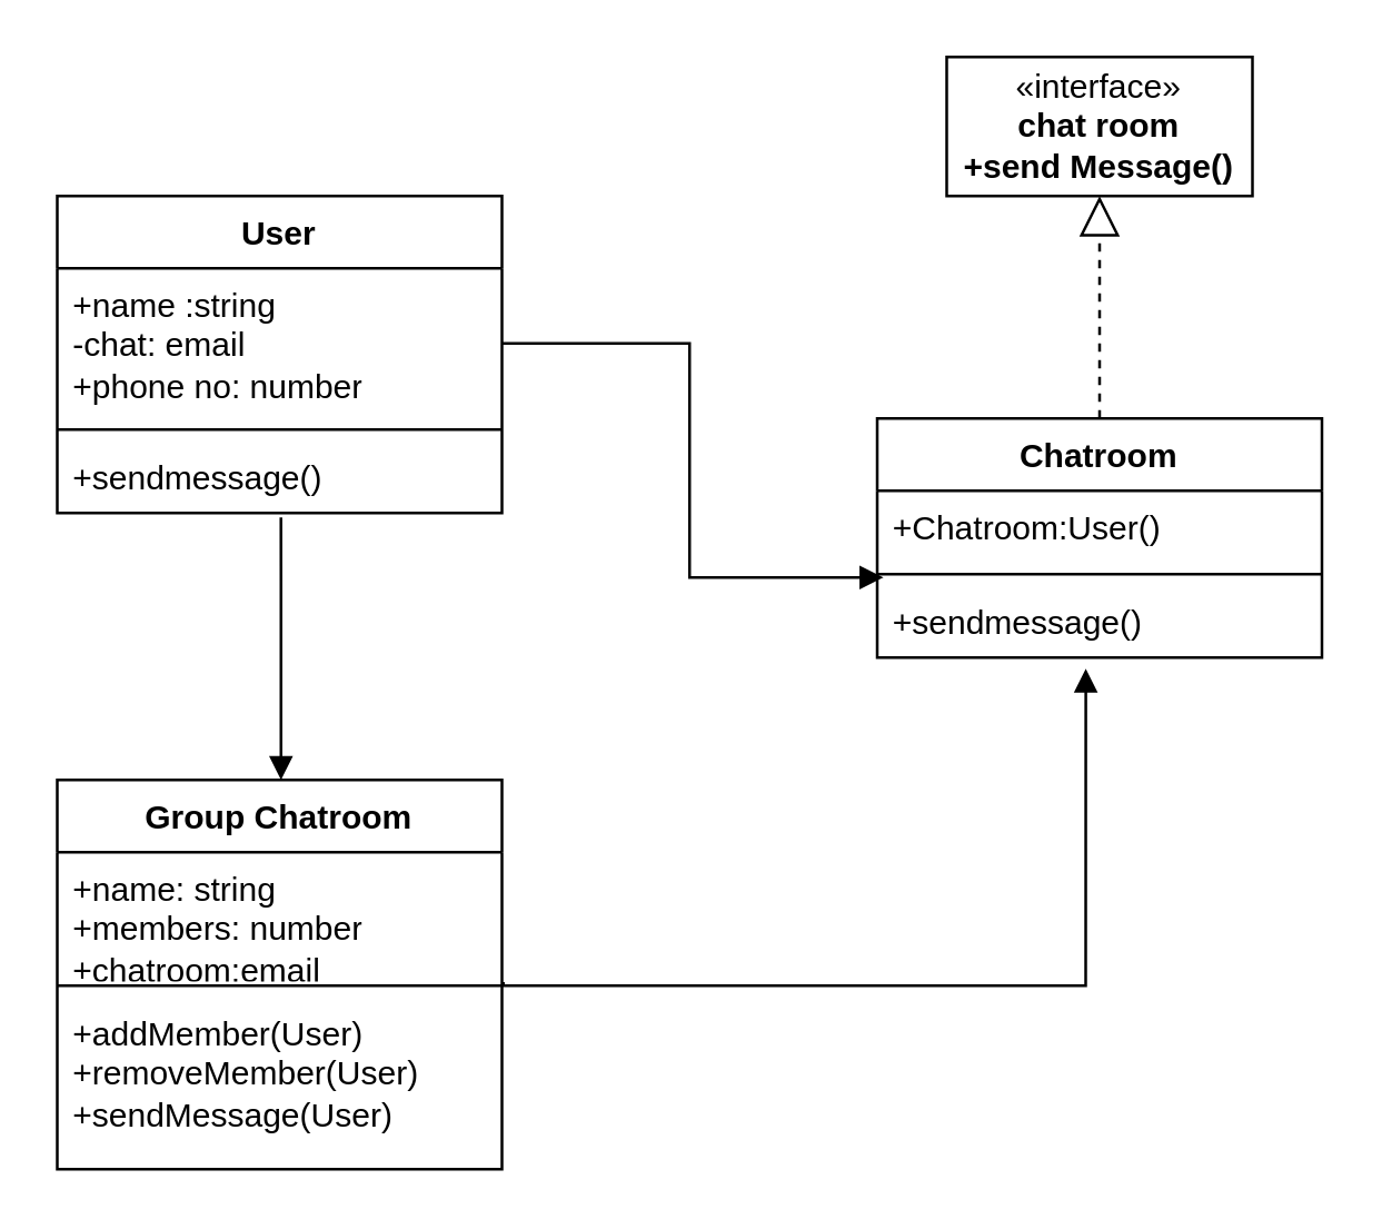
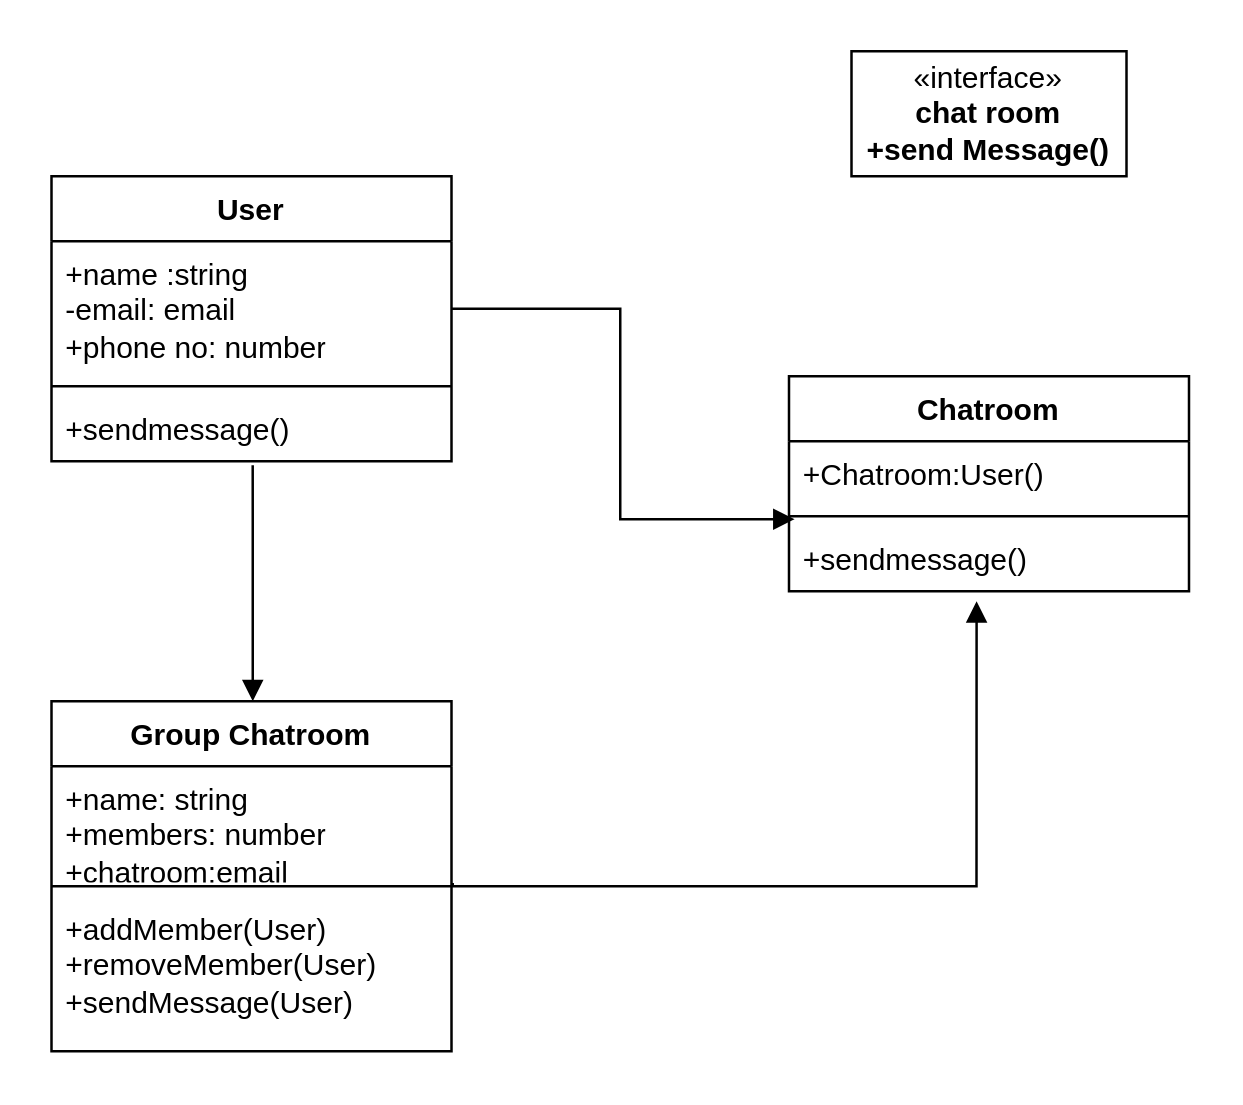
  <mxCell id="0" />
  <mxCell id="1" parent="0" />
  <mxCell id="2" value="Group Chatroom" style="swimlane;fontStyle=1;align=center;verticalAlign=top;childLayout=stackLayout;horizontal=1;startSize=26;horizontalStack=0;resizeParent=1;resizeParentMax=0;resizeLast=0;collapsible=1;marginBottom=0;whiteSpace=wrap;html=1;" vertex="1" parent="1"><mxGeometry x="20" y="280" width="160" height="140" as="geometry" /></mxCell>
  <mxCell id="3" value="+name: string&lt;div&gt;+members: number&lt;/div&gt;&lt;div&gt;+chatroom:email&lt;/div&gt;" style="text;strokeColor=none;fillColor=none;align=left;verticalAlign=top;spacingLeft=4;spacingRight=4;overflow=hidden;rotatable=0;points=[[0,0.5],[1,0.5]];portConstraint=eastwest;whiteSpace=wrap;html=1;" vertex="1" parent="2"><mxGeometry y="26" width="160" height="44" as="geometry" /></mxCell>
  <mxCell id="4" value="" style="line;strokeWidth=1;fillColor=none;align=left;verticalAlign=middle;spacingTop=-1;spacingLeft=3;spacingRight=3;rotatable=0;labelPosition=right;points=[];portConstraint=eastwest;strokeColor=inherit;" vertex="1" parent="2"><mxGeometry y="70" width="160" height="8" as="geometry" /></mxCell>
  <mxCell id="5" value="+addMember(User)&lt;div&gt;+removeMember(User)&lt;/div&gt;&lt;div&gt;+sendMessage(User)&lt;/div&gt;" style="text;strokeColor=none;fillColor=none;align=left;verticalAlign=top;spacingLeft=4;spacingRight=4;overflow=hidden;rotatable=0;points=[[0,0.5],[1,0.5]];portConstraint=eastwest;whiteSpace=wrap;html=1;" vertex="1" parent="2"><mxGeometry y="78" width="160" height="62" as="geometry" /></mxCell>
  <mxCell id="6" value="«interface»&lt;br&gt;&lt;b&gt;chat room&lt;/b&gt;&lt;div&gt;&lt;b&gt;+send Message()&lt;/b&gt;&lt;/div&gt;" style="html=1;whiteSpace=wrap;" vertex="1" parent="1"><mxGeometry x="340" y="20" width="110" height="50" as="geometry" /></mxCell>
  <mxCell id="7" value="Chatroom" style="swimlane;fontStyle=1;align=center;verticalAlign=top;childLayout=stackLayout;horizontal=1;startSize=26;horizontalStack=0;resizeParent=1;resizeParentMax=0;resizeLast=0;collapsible=1;marginBottom=0;whiteSpace=wrap;html=1;" vertex="1" parent="1"><mxGeometry x="315" y="150" width="160" height="86" as="geometry" /></mxCell>
  <mxCell id="8" value="+Chatroom:User()" style="text;strokeColor=none;fillColor=none;align=left;verticalAlign=top;spacingLeft=4;spacingRight=4;overflow=hidden;rotatable=0;points=[[0,0.5],[1,0.5]];portConstraint=eastwest;whiteSpace=wrap;html=1;" vertex="1" parent="7"><mxGeometry y="26" width="160" height="26" as="geometry" /></mxCell>
  <mxCell id="9" value="" style="line;strokeWidth=1;fillColor=none;align=left;verticalAlign=middle;spacingTop=-1;spacingLeft=3;spacingRight=3;rotatable=0;labelPosition=right;points=[];portConstraint=eastwest;strokeColor=inherit;" vertex="1" parent="7"><mxGeometry y="52" width="160" height="8" as="geometry" /></mxCell>
  <mxCell id="10" value="+sendmessage()" style="text;strokeColor=none;fillColor=none;align=left;verticalAlign=top;spacingLeft=4;spacingRight=4;overflow=hidden;rotatable=0;points=[[0,0.5],[1,0.5]];portConstraint=eastwest;whiteSpace=wrap;html=1;" vertex="1" parent="7"><mxGeometry y="60" width="160" height="26" as="geometry" /></mxCell>
- <mxCell id="11" value="" style="endArrow=block;dashed=1;endFill=0;endSize=12;html=1;rounded=0;entryX=0.5;entryY=1;entryDx=0;entryDy=0;" edge="1" parent="1" source="7" target="6"><mxGeometry width="160" relative="1" as="geometry"><mxPoint x="210" y="190" as="sourcePoint" /><mxPoint x="370" y="190" as="targetPoint" /></mxGeometry></mxCell>
  <mxCell id="12" value="User" style="swimlane;fontStyle=1;align=center;verticalAlign=top;childLayout=stackLayout;horizontal=1;startSize=26;horizontalStack=0;resizeParent=1;resizeParentMax=0;resizeLast=0;collapsible=1;marginBottom=0;whiteSpace=wrap;html=1;" vertex="1" parent="1"><mxGeometry x="20" y="70" width="160" height="114" as="geometry" /></mxCell>
- <mxCell id="13" value="+name :string&lt;br&gt;-chat: email&lt;div&gt;+phone no: number&lt;/div&gt;&lt;div&gt;&lt;br&gt;&lt;/div&gt;" style="text;strokeColor=none;fillColor=none;align=left;verticalAlign=top;spacingLeft=4;spacingRight=4;overflow=hidden;rotatable=0;points=[[0,0.5],[1,0.5]];portConstraint=eastwest;whiteSpace=wrap;html=1;" vertex="1" parent="12"><mxGeometry y="26" width="160" height="54" as="geometry" /></mxCell>
+ <mxCell id="13" value="+name :string&lt;br&gt;-email: email&lt;div&gt;+phone no: number&lt;/div&gt;&lt;div&gt;&lt;br&gt;&lt;/div&gt;" style="text;strokeColor=none;fillColor=none;align=left;verticalAlign=top;spacingLeft=4;spacingRight=4;overflow=hidden;rotatable=0;points=[[0,0.5],[1,0.5]];portConstraint=eastwest;whiteSpace=wrap;html=1;" vertex="1" parent="12"><mxGeometry y="26" width="160" height="54" as="geometry" /></mxCell>
  <mxCell id="14" value="" style="line;strokeWidth=1;fillColor=none;align=left;verticalAlign=middle;spacingTop=-1;spacingLeft=3;spacingRight=3;rotatable=0;labelPosition=right;points=[];portConstraint=eastwest;strokeColor=inherit;" vertex="1" parent="12"><mxGeometry y="80" width="160" height="8" as="geometry" /></mxCell>
  <mxCell id="15" value="+sendmessage()" style="text;strokeColor=none;fillColor=none;align=left;verticalAlign=top;spacingLeft=4;spacingRight=4;overflow=hidden;rotatable=0;points=[[0,0.5],[1,0.5]];portConstraint=eastwest;whiteSpace=wrap;html=1;" vertex="1" parent="12"><mxGeometry y="88" width="160" height="26" as="geometry" /></mxCell>
  <mxCell id="16" value="" style="endArrow=block;endFill=1;html=1;edgeStyle=orthogonalEdgeStyle;align=left;verticalAlign=top;rounded=0;exitX=1;exitY=0.5;exitDx=0;exitDy=0;entryX=0.014;entryY=-0.108;entryDx=0;entryDy=0;entryPerimeter=0;" edge="1" parent="1" source="13" target="10"><mxGeometry x="-1" relative="1" as="geometry"><mxPoint x="210" y="250" as="sourcePoint" /><mxPoint x="370" y="250" as="targetPoint" /></mxGeometry></mxCell>
  <mxCell id="17" value="" style="endArrow=block;endFill=1;html=1;edgeStyle=orthogonalEdgeStyle;align=left;verticalAlign=top;rounded=0;exitX=0.503;exitY=1.062;exitDx=0;exitDy=0;exitPerimeter=0;" edge="1" parent="1" source="15" target="2"><mxGeometry x="-1" relative="1" as="geometry"><mxPoint x="100" y="200" as="sourcePoint" /><mxPoint x="370" y="250" as="targetPoint" /><Array as="points"><mxPoint x="100" y="210" /><mxPoint x="100" y="210" /></Array></mxGeometry></mxCell>
  <mxCell id="18" value="" style="endArrow=block;endFill=1;html=1;edgeStyle=orthogonalEdgeStyle;align=left;verticalAlign=top;rounded=0;exitX=1.003;exitY=-0.086;exitDx=0;exitDy=0;exitPerimeter=0;entryX=0.469;entryY=1.154;entryDx=0;entryDy=0;entryPerimeter=0;" edge="1" parent="1" source="5" target="10"><mxGeometry x="-1" relative="1" as="geometry"><mxPoint x="210" y="250" as="sourcePoint" /><mxPoint x="370" y="250" as="targetPoint" /><Array as="points"><mxPoint x="390" y="354" /></Array></mxGeometry></mxCell>
